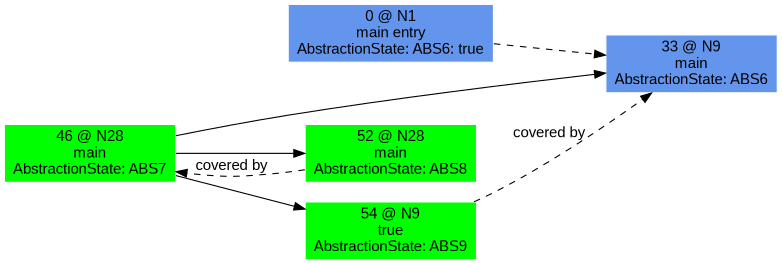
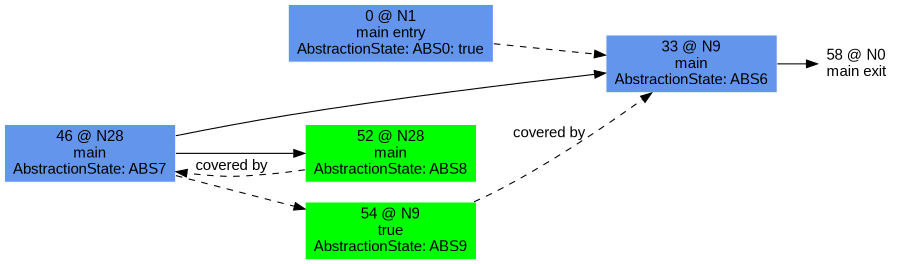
  digraph {
    fontname="Liberation Sans"
    rankdir=LR
    node [color=white fillcolor=cornflowerblue fontname="Liberation Sans" shape=box style=filled]
    edge [fontname="Liberation Sans"]
-   n1 [label="0 @ N1\nmain entry\nAbstractionState: ABS6: true\n"]
+   n1 [label="0 @ N1\nmain entry\nAbstractionState: ABS0: true\n"]
    n2 [label="33 @ N9\nmain\nAbstractionState: ABS6\n"]
-   n4 [fillcolor=green label="46 @ N28\nmain\nAbstractionState: ABS7\n"]
+   n3 [label="58 @ N0\nmain exit\n" fillcolor=""]
+   n4 [label="46 @ N28\nmain\nAbstractionState: ABS7\n"]
    n5 [fillcolor=green label="52 @ N28\nmain\nAbstractionState: ABS8\n"]
    n6 [fillcolor=green label="54 @ N9\ntrue\nAbstractionState: ABS9\n"]
    n1 -> n2 [style=dashed]
+   n2 -> n3
    n4 -> n2
    n4 -> n5
-   n4 -> n6
+   n4 -> n6 [style=dashed]
    n5 -> n4 [label="covered by" style=dashed weight=0]
    n6 -> n2 [label="covered by" style=dashed weight=0]
  }
